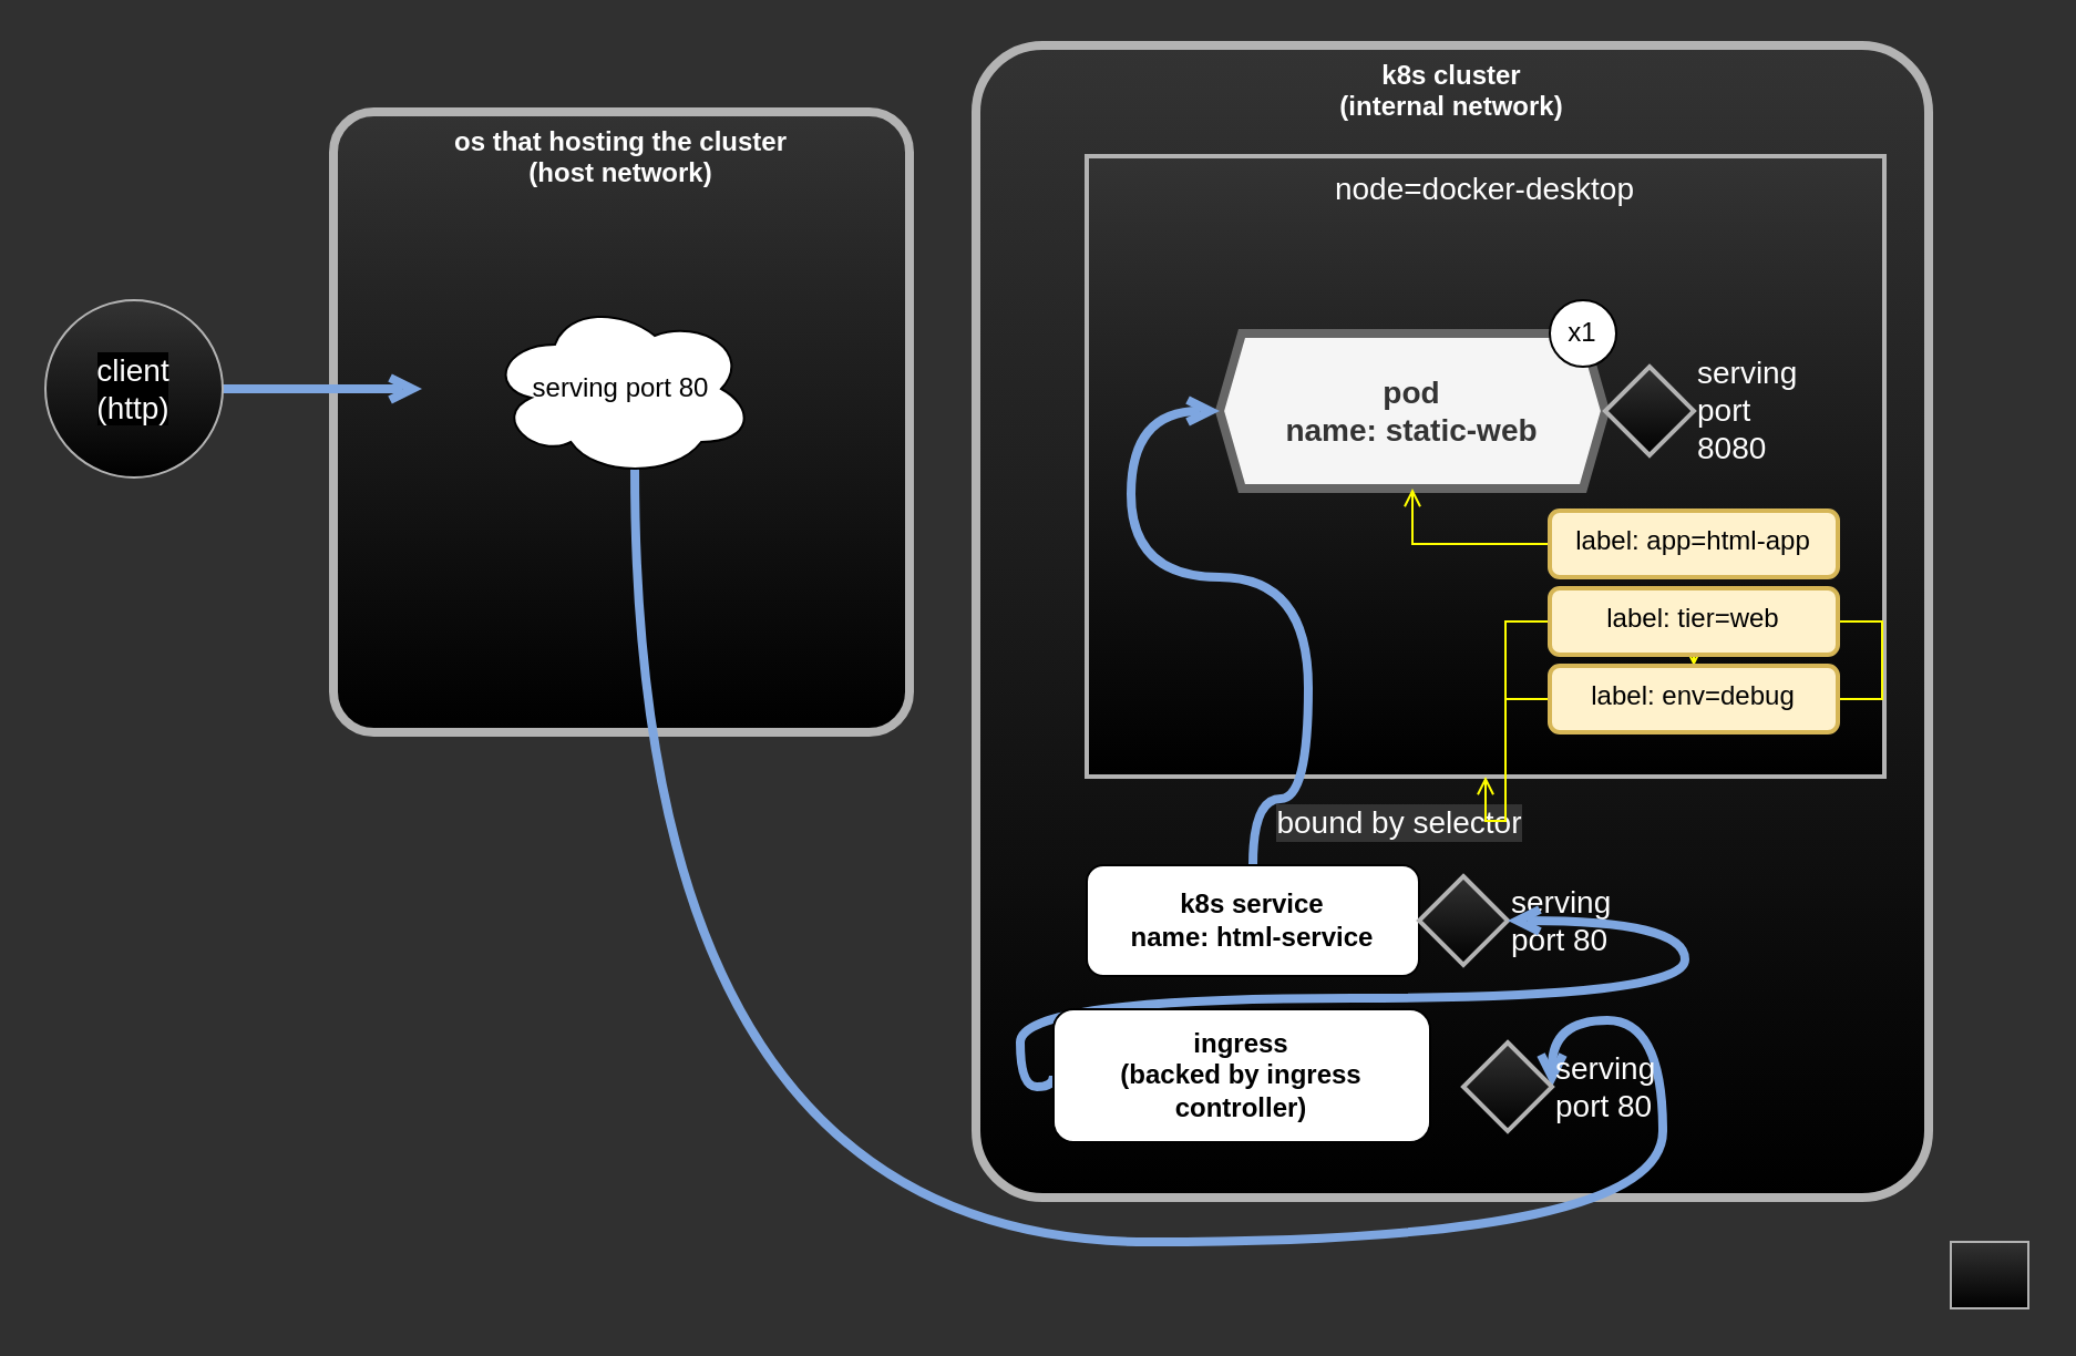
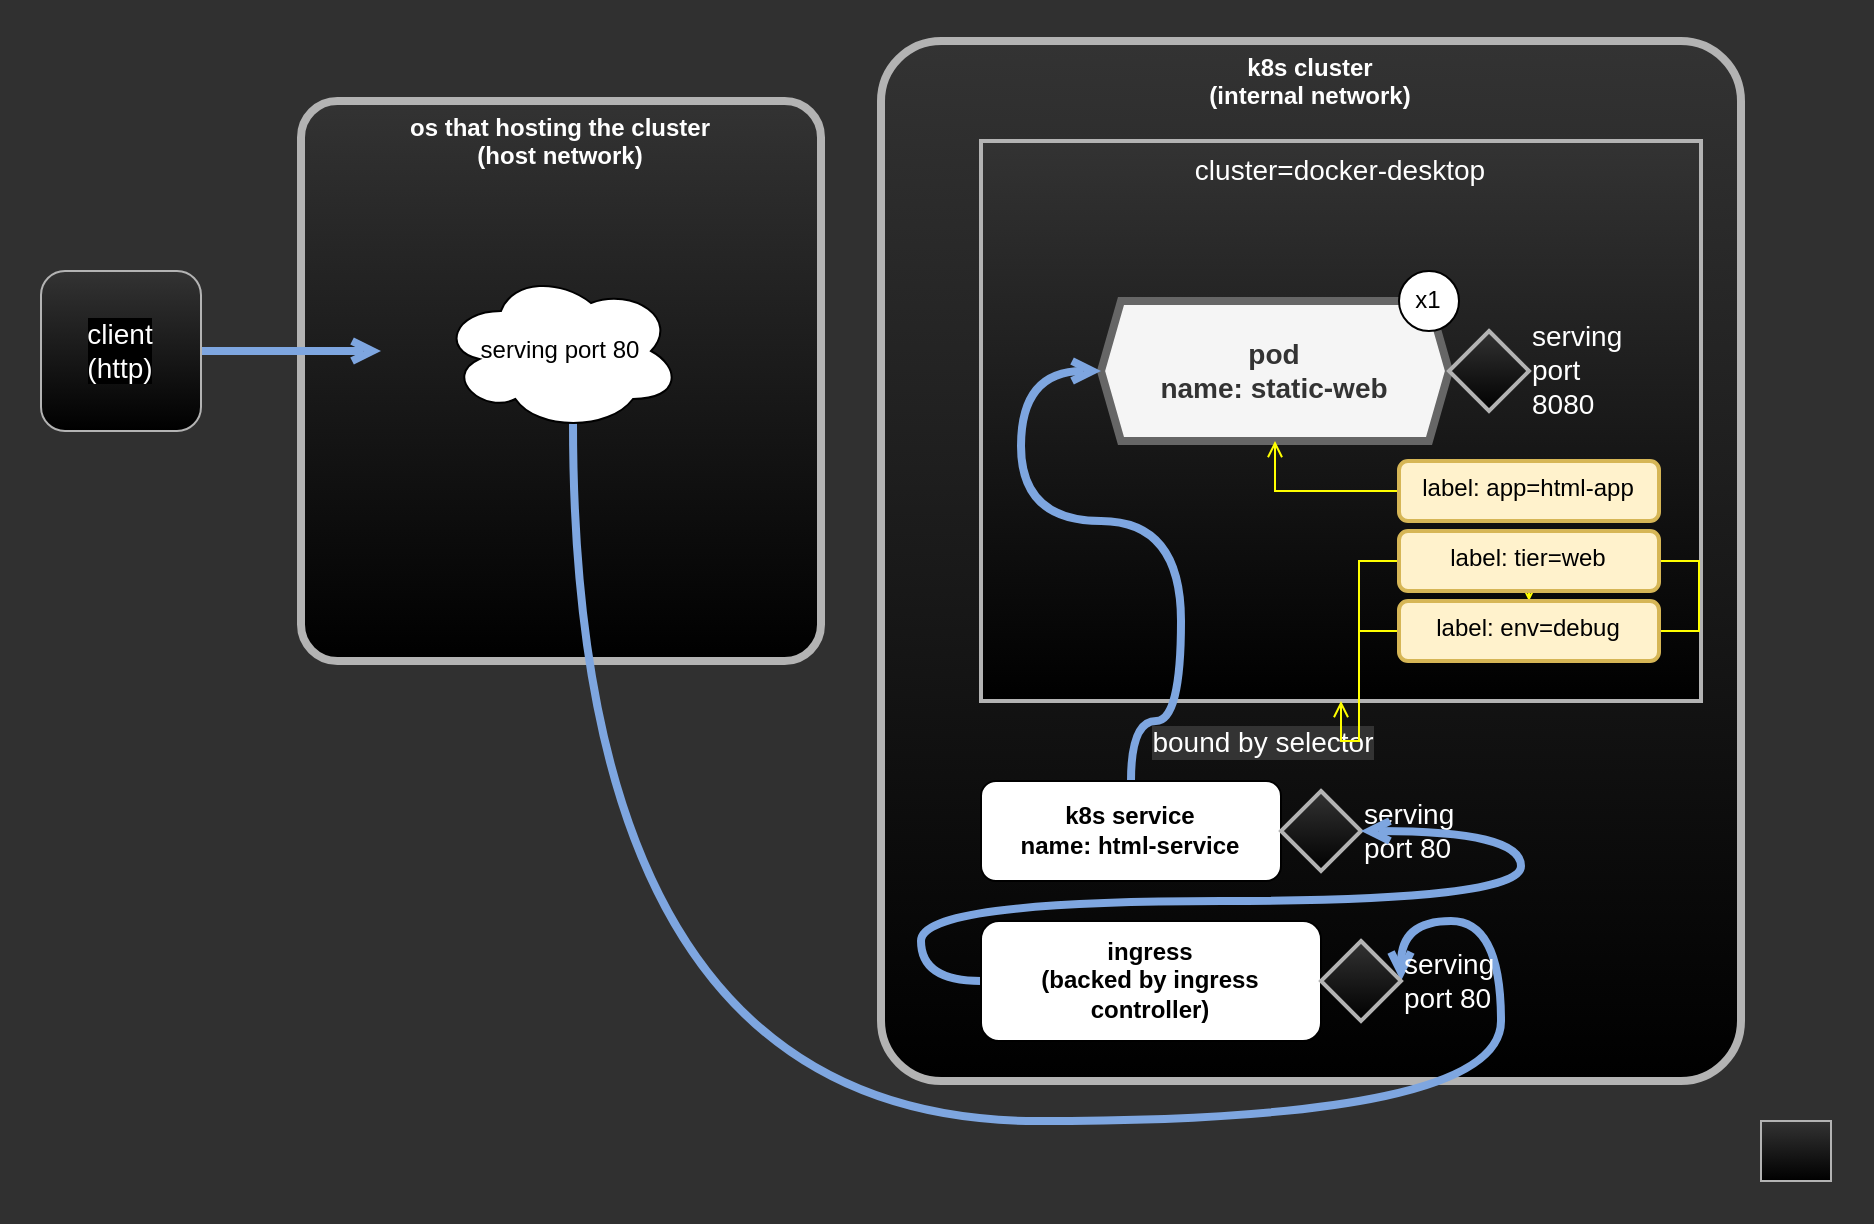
  <mxCell id="0" />
  <mxCell id="1" parent="0" />
  <mxCell id="2" value="os that hosting the cluster&lt;br&gt;(host network)" style="rounded=1;whiteSpace=wrap;html=1;arcSize=7;fontStyle=1;verticalAlign=top;strokeWidth=4;strokeColor=#B3B3B3;gradientColor=#000000;fillColor=#333333;fontColor=#FFFFFF;" parent="1" vertex="1"><mxGeometry x="150" y="50" width="260" height="280" as="geometry" /></mxCell>
  <mxCell id="3" value="k8s cluster&lt;br&gt;(internal network)" style="rounded=1;whiteSpace=wrap;html=1;arcSize=7;fontStyle=1;verticalAlign=top;strokeWidth=4;strokeColor=#B3B3B3;gradientColor=#000000;fillColor=#333333;fontColor=#FFFFFF;" parent="1" vertex="1"><mxGeometry x="440" y="20" width="430" height="520" as="geometry" /></mxCell>
- <mxCell id="4" value="node=docker-desktop" style="whiteSpace=wrap;html=1;fontSize=14;fontColor=#FFFFFF;strokeColor=#B3B3B3;strokeWidth=2;fillColor=#333333;gradientColor=#000000;verticalAlign=top;" parent="1" vertex="1"><mxGeometry x="490" y="70" width="360" height="280" as="geometry" /></mxCell>
+ <mxCell id="4" value="cluster=docker-desktop" style="whiteSpace=wrap;html=1;fontSize=14;fontColor=#FFFFFF;strokeColor=#B3B3B3;strokeWidth=2;fillColor=#333333;gradientColor=#000000;verticalAlign=top;" parent="1" vertex="1"><mxGeometry x="490" y="70" width="360" height="280" as="geometry" /></mxCell>
  <mxCell id="5" value="pod&lt;br style=&quot;font-size: 14px&quot;&gt;name: static-web" style="shape=hexagon;perimeter=hexagonPerimeter2;whiteSpace=wrap;html=1;fixedSize=1;fontColor=#333333;strokeColor=#666666;strokeWidth=4;fillColor=#f5f5f5;verticalAlign=middle;size=10;fontStyle=1;fontSize=14;" parent="1" vertex="1"><mxGeometry x="550" y="150" width="174" height="70" as="geometry" /></mxCell>
  <mxCell id="6" style="edgeStyle=orthogonalEdgeStyle;rounded=0;orthogonalLoop=1;jettySize=auto;html=1;exitX=0;exitY=0.5;exitDx=0;exitDy=0;fontSize=14;fontColor=#FFFFFF;endArrow=open;endFill=0;strokeColor=#FFFF00;" edge="1" parent="1" source="7" target="25"><mxGeometry relative="1" as="geometry" /></mxCell>
  <mxCell id="7" value="label: tier=web" style="rounded=1;whiteSpace=wrap;html=1;strokeColor=#d6b656;strokeWidth=2;fillColor=#fff2cc;verticalAlign=top;" parent="1" vertex="1"><mxGeometry x="699" y="265" width="130" height="30" as="geometry" /></mxCell>
  <mxCell id="8" style="edgeStyle=orthogonalEdgeStyle;rounded=0;orthogonalLoop=1;jettySize=auto;html=1;exitX=0;exitY=0.5;exitDx=0;exitDy=0;entryX=0.5;entryY=1;entryDx=0;entryDy=0;fontSize=14;fontColor=#FFFFFF;endArrow=open;endFill=0;strokeColor=#FFFF00;" parent="1" source="9" target="5" edge="1"><mxGeometry relative="1" as="geometry" /></mxCell>
  <mxCell id="9" value="label: app=html-app" style="rounded=1;whiteSpace=wrap;html=1;strokeColor=#d6b656;strokeWidth=2;fillColor=#fff2cc;verticalAlign=top;" parent="1" vertex="1"><mxGeometry x="699" y="230" width="130" height="30" as="geometry" /></mxCell>
  <mxCell id="10" style="edgeStyle=orthogonalEdgeStyle;rounded=0;orthogonalLoop=1;jettySize=auto;html=1;exitX=0.55;exitY=0.95;exitDx=0;exitDy=0;entryX=1;entryY=0.5;entryDx=0;entryDy=0;fontSize=14;fontColor=#FFFFFF;endArrow=open;endFill=0;curved=1;strokeWidth=4;strokeColor=#7EA6E0;exitPerimeter=0;" parent="1" source="23" target="22" edge="1"><mxGeometry relative="1" as="geometry"><Array as="points"><mxPoint x="286" y="560" /><mxPoint x="750" y="560" /><mxPoint x="750" y="460" /></Array><mxPoint x="250" y="175" as="sourcePoint" /></mxGeometry></mxCell>
  <mxCell id="11" value="serving port 8080" style="rhombus;whiteSpace=wrap;html=1;fontSize=14;fontColor=#FFFFFF;strokeColor=#B3B3B3;strokeWidth=2;fillColor=#333333;gradientColor=#000000;verticalAlign=middle;labelPosition=right;verticalLabelPosition=middle;align=left;" parent="1" vertex="1"><mxGeometry x="724" y="165" width="40" height="40" as="geometry" /></mxCell>
  <mxCell id="12" value="" style="rounded=0;whiteSpace=wrap;html=1;labelBackgroundColor=#000000;fontSize=14;fontColor=#FFFFFF;strokeColor=#B3B3B3;strokeWidth=1;fillColor=#333333;gradientColor=#000000;verticalAlign=middle;" parent="1" vertex="1"><mxGeometry x="880" y="560" width="35" height="30" as="geometry" /></mxCell>
  <mxCell id="13" style="edgeStyle=orthogonalEdgeStyle;curved=1;rounded=0;orthogonalLoop=1;jettySize=auto;html=1;exitX=1;exitY=0.5;exitDx=0;exitDy=0;entryX=0;entryY=0.5;entryDx=0;entryDy=0;fontSize=14;fontColor=#FFFFFF;endArrow=open;endFill=0;strokeColor=#7EA6E0;strokeWidth=4;" parent="1" source="14" edge="1"><mxGeometry relative="1" as="geometry"><mxPoint x="190" y="175" as="targetPoint" /></mxGeometry></mxCell>
- <mxCell id="14" value="client&lt;br&gt;(http)" style="ellipse;whiteSpace=wrap;html=1;aspect=fixed;labelBackgroundColor=#000000;fontSize=14;fontColor=#FFFFFF;strokeColor=#B3B3B3;strokeWidth=1;fillColor=#333333;gradientColor=#000000;verticalAlign=middle;" parent="1" vertex="1"><mxGeometry x="20" y="135" width="80" height="80" as="geometry" /></mxCell>
+ <mxCell id="14" value="client&lt;br&gt;(http)" style="whiteSpace=wrap;html=1;aspect=fixed;labelBackgroundColor=#000000;fontSize=14;fontColor=#FFFFFF;strokeColor=#B3B3B3;strokeWidth=1;fillColor=#333333;gradientColor=#000000;verticalAlign=middle;rounded=1;" parent="1" vertex="1"><mxGeometry x="20" y="135" width="80" height="80" as="geometry" /></mxCell>
  <mxCell id="15" value="x1" style="ellipse;whiteSpace=wrap;html=1;" parent="1" vertex="1"><mxGeometry x="699" y="135" width="30" height="30" as="geometry" /></mxCell>
  <mxCell id="16" style="edgeStyle=orthogonalEdgeStyle;curved=1;rounded=0;orthogonalLoop=1;jettySize=auto;html=1;exitX=0.5;exitY=0;exitDx=0;exitDy=0;entryX=0;entryY=0.5;entryDx=0;entryDy=0;fontSize=14;fontColor=#FFFFFF;endArrow=open;endFill=0;strokeColor=#7EA6E0;strokeWidth=4;" parent="1" source="18" target="5" edge="1"><mxGeometry relative="1" as="geometry"><Array as="points"><mxPoint x="590" y="360" /><mxPoint x="590" y="260" /><mxPoint x="510" y="260" /><mxPoint x="510" y="185" /></Array></mxGeometry></mxCell>
  <mxCell id="17" value="bound by selector" style="edgeLabel;html=1;align=center;verticalAlign=middle;resizable=0;points=[];fontSize=14;fontColor=#FFFFFF;labelBackgroundColor=#333333;" parent="16" vertex="1" connectable="0"><mxGeometry x="-0.747" y="6" relative="1" as="geometry"><mxPoint x="51" y="16" as="offset" /></mxGeometry></mxCell>
  <mxCell id="18" value="k8s service&lt;br&gt;name: html-service" style="rounded=1;whiteSpace=wrap;html=1;fontStyle=1" parent="1" vertex="1"><mxGeometry x="490" y="390" width="150" height="50" as="geometry" /></mxCell>
  <mxCell id="19" value="serving port 80" style="rhombus;whiteSpace=wrap;html=1;fontSize=14;fontColor=#FFFFFF;strokeColor=#B3B3B3;strokeWidth=2;fillColor=#333333;gradientColor=#000000;verticalAlign=middle;labelPosition=right;verticalLabelPosition=middle;align=left;" parent="1" vertex="1"><mxGeometry x="640" y="395" width="40" height="40" as="geometry" /></mxCell>
  <mxCell id="20" style="edgeStyle=orthogonalEdgeStyle;curved=1;rounded=0;orthogonalLoop=1;jettySize=auto;html=1;exitX=0;exitY=0.5;exitDx=0;exitDy=0;entryX=1;entryY=0.5;entryDx=0;entryDy=0;fontSize=14;fontColor=#FFFFFF;endArrow=open;endFill=0;strokeColor=#7EA6E0;strokeWidth=4;" parent="1" source="21" target="19" edge="1"><mxGeometry relative="1" as="geometry"><Array as="points"><mxPoint x="460" y="490" /><mxPoint x="460" y="450" /><mxPoint x="760" y="450" /><mxPoint x="760" y="415" /></Array></mxGeometry></mxCell>
- <mxCell id="21" value="ingress&lt;br&gt;(backed by ingress controller)" style="rounded=1;whiteSpace=wrap;html=1;fontStyle=1" parent="1" vertex="1"><mxGeometry x="475" y="455" width="170" height="60" as="geometry" /></mxCell>
+ <mxCell id="21" value="ingress&lt;br&gt;(backed by ingress controller)" style="rounded=1;whiteSpace=wrap;html=1;fontStyle=1" parent="1" vertex="1"><mxGeometry x="490" y="460" width="170" height="60" as="geometry" /></mxCell>
  <mxCell id="22" value="serving port 80" style="rhombus;whiteSpace=wrap;html=1;fontSize=14;fontColor=#FFFFFF;strokeColor=#B3B3B3;strokeWidth=2;fillColor=#333333;gradientColor=#000000;verticalAlign=middle;labelPosition=right;verticalLabelPosition=middle;align=left;" parent="1" vertex="1"><mxGeometry x="660" y="470" width="40" height="40" as="geometry" /></mxCell>
  <mxCell id="23" value="serving port 80" style="ellipse;shape=cloud;whiteSpace=wrap;html=1;" parent="1" vertex="1"><mxGeometry x="220" y="135" width="120" height="80" as="geometry" /></mxCell>
  <mxCell id="24" style="edgeStyle=orthogonalEdgeStyle;rounded=0;orthogonalLoop=1;jettySize=auto;html=1;exitX=0;exitY=0.5;exitDx=0;exitDy=0;fontSize=14;fontColor=#FFFFFF;endArrow=open;endFill=0;strokeColor=#FFFF00;" edge="1" parent="1" source="25" target="4"><mxGeometry relative="1" as="geometry" /></mxCell>
  <mxCell id="25" value="label: env=debug" style="rounded=1;whiteSpace=wrap;html=1;strokeColor=#d6b656;strokeWidth=2;fillColor=#fff2cc;verticalAlign=top;" vertex="1" parent="1"><mxGeometry x="699" y="300" width="130" height="30" as="geometry" /></mxCell>
